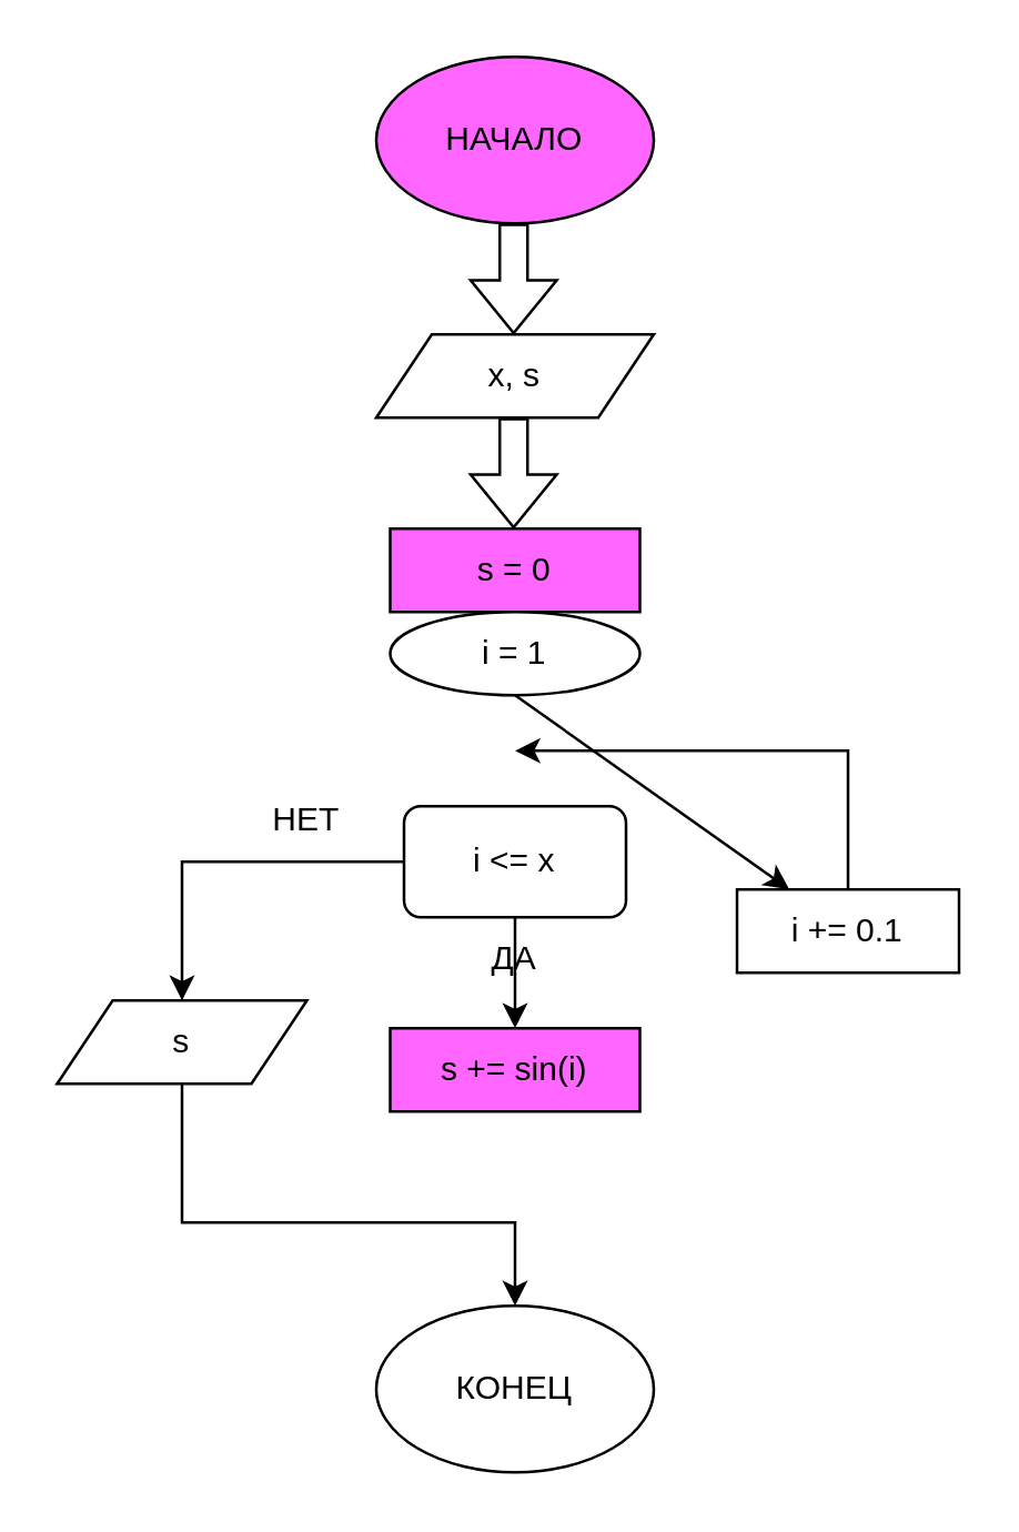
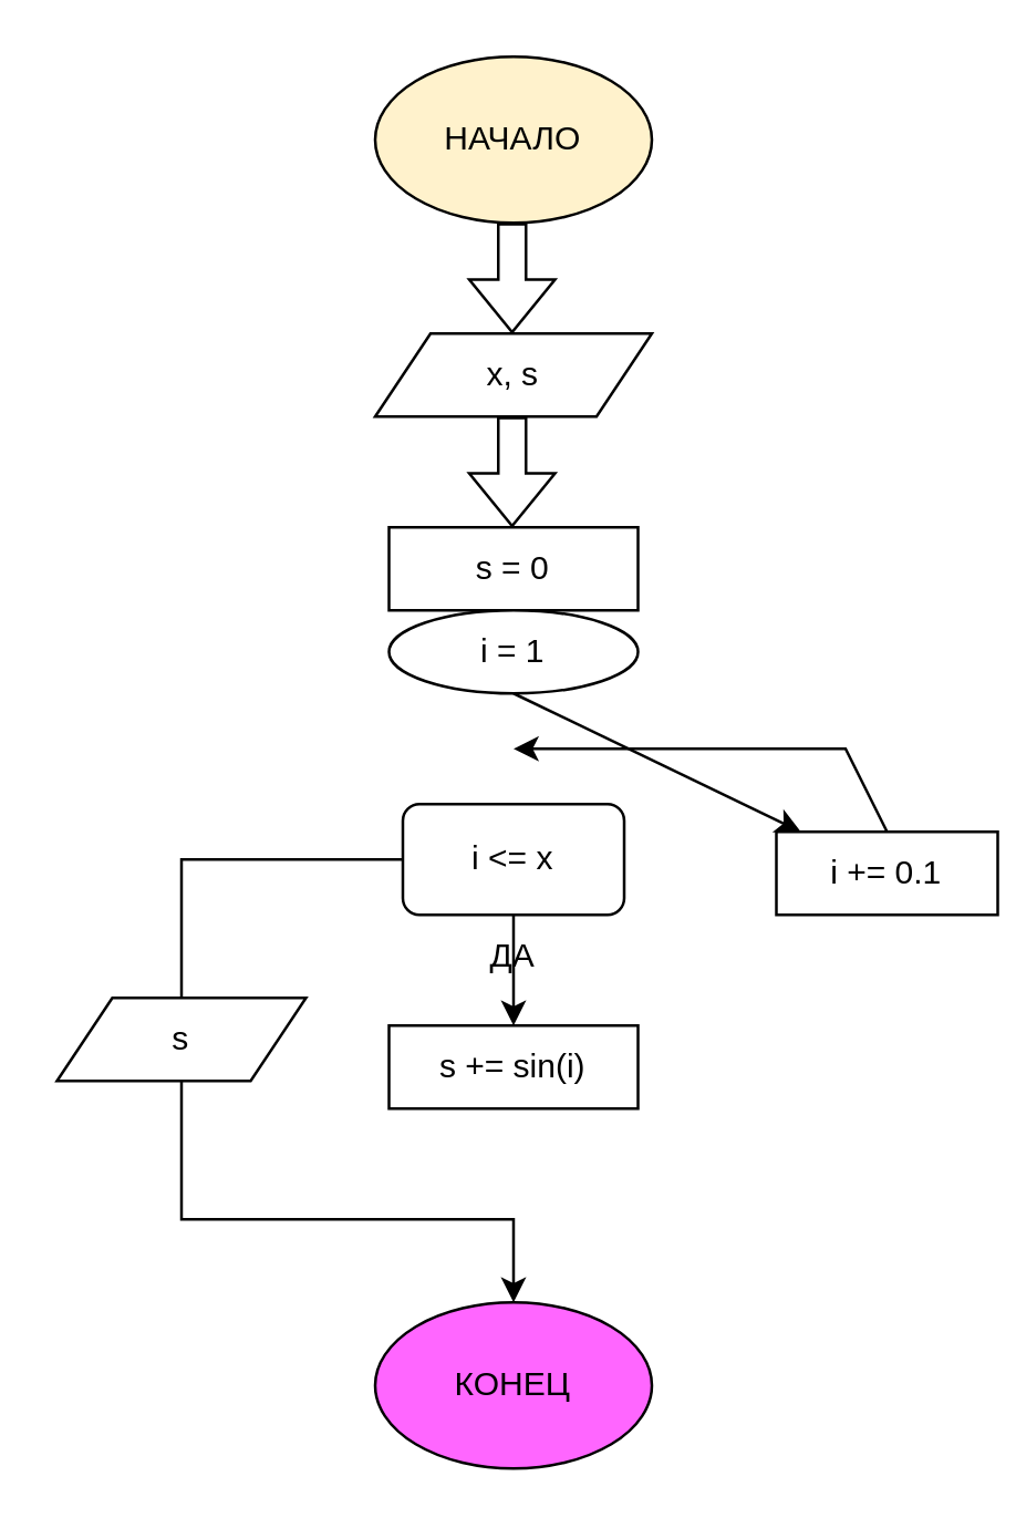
  <mxCell id="0" />
  <mxCell id="1" parent="0" />
- <mxCell id="2" value="НАЧАЛО" style="ellipse;whiteSpace=wrap;html=1;fillColor=#FF66FF;" parent="1" vertex="1"><mxGeometry x="135" y="20" width="100" height="60" as="geometry" /></mxCell>
- <mxCell id="3" value="КОНЕЦ" style="ellipse;whiteSpace=wrap;html=1;fillColor=#ffffff;" parent="1" vertex="1"><mxGeometry x="135" y="470" width="100" height="60" as="geometry" /></mxCell>
+ <mxCell id="2" value="НАЧАЛО" style="ellipse;whiteSpace=wrap;html=1;fillColor=#fff2cc;" parent="1" vertex="1"><mxGeometry x="135" y="20" width="100" height="60" as="geometry" /></mxCell>
+ <mxCell id="3" value="КОНЕЦ" style="ellipse;whiteSpace=wrap;html=1;fillColor=#FF66FF;" parent="1" vertex="1"><mxGeometry x="135" y="470" width="100" height="60" as="geometry" /></mxCell>
  <mxCell id="4" value="" style="shape=flexArrow;endArrow=classic;html=1;rounded=0;" edge="1" parent="1"><mxGeometry width="50" height="50" relative="1" as="geometry"><mxPoint x="184.5" y="80" as="sourcePoint" /><mxPoint x="184.5" y="120" as="targetPoint" /></mxGeometry></mxCell>
  <mxCell id="5" value="x, s" style="shape=parallelogram;perimeter=parallelogramPerimeter;whiteSpace=wrap;html=1;fixedSize=1;" vertex="1" parent="1"><mxGeometry x="135" y="120" width="100" height="30" as="geometry" /></mxCell>
  <mxCell id="6" value="" style="shape=flexArrow;endArrow=classic;html=1;rounded=0;" edge="1" parent="1"><mxGeometry width="50" height="50" relative="1" as="geometry"><mxPoint x="184.5" y="150" as="sourcePoint" /><mxPoint x="184.5" y="190" as="targetPoint" /></mxGeometry></mxCell>
- <mxCell id="7" value="s = 0" style="rounded=0;whiteSpace=wrap;html=1;fillColor=#ff66ff;" vertex="1" parent="1"><mxGeometry x="140" y="190" width="90" height="30" as="geometry" /></mxCell>
+ <mxCell id="7" value="s = 0" style="rounded=0;whiteSpace=wrap;html=1;" vertex="1" parent="1"><mxGeometry x="140" y="190" width="90" height="30" as="geometry" /></mxCell>
  <mxCell id="8" value="i &amp;lt;= x" style="whiteSpace=wrap;html=1;rounded=1;" vertex="1" parent="1"><mxGeometry x="145" y="290" width="80" height="40" as="geometry" /></mxCell>
  <mxCell id="9" value="i = 1" style="ellipse;whiteSpace=wrap;html=1;" vertex="1" parent="1"><mxGeometry x="140" y="220" width="90" height="30" as="geometry" /></mxCell>
  <mxCell id="10" value="" style="endArrow=classic;html=1;rounded=0;exitX=0.5;exitY=1;exitDx=0;exitDy=0;" edge="1" parent="1" source="9" target="13"><mxGeometry width="50" height="50" relative="1" as="geometry"><mxPoint x="165" y="340" as="sourcePoint" /><mxPoint x="215" y="290" as="targetPoint" /></mxGeometry></mxCell>
  <mxCell id="11" value="" style="endArrow=classic;html=1;rounded=0;exitX=0.5;exitY=1;exitDx=0;exitDy=0;" edge="1" parent="1" source="8"><mxGeometry width="50" height="50" relative="1" as="geometry"><mxPoint x="165" y="340" as="sourcePoint" /><mxPoint x="185" y="370" as="targetPoint" /></mxGeometry></mxCell>
- <mxCell id="12" value="s += sin(i)" style="rounded=0;whiteSpace=wrap;html=1;fillColor=#ff66ff;" vertex="1" parent="1"><mxGeometry x="140" y="370" width="90" height="30" as="geometry" /></mxCell>
- <mxCell id="13" value="i += 0.1" style="rounded=0;whiteSpace=wrap;html=1;" vertex="1" parent="1"><mxGeometry x="265" y="320" width="80" height="30" as="geometry" /></mxCell>
+ <mxCell id="12" value="s += sin(i)" style="rounded=0;whiteSpace=wrap;html=1;" vertex="1" parent="1"><mxGeometry x="140" y="370" width="90" height="30" as="geometry" /></mxCell>
+ <mxCell id="13" value="i += 0.1" style="rounded=0;whiteSpace=wrap;html=1;" vertex="1" parent="1"><mxGeometry x="280" y="300" width="80" height="30" as="geometry" /></mxCell>
  <mxCell id="14" value="" style="endArrow=classic;html=1;rounded=0;exitX=0.5;exitY=0;exitDx=0;exitDy=0;" edge="1" parent="1" source="13"><mxGeometry width="50" height="50" relative="1" as="geometry"><mxPoint x="165" y="340" as="sourcePoint" /><mxPoint x="185" y="270" as="targetPoint" /><Array as="points"><mxPoint x="305" y="270" /></Array></mxGeometry></mxCell>
- <mxCell id="15" value="" style="endArrow=classic;html=1;rounded=0;exitX=0;exitY=0.5;exitDx=0;exitDy=0;entryX=0.5;entryY=0;entryDx=0;entryDy=0;" edge="1" parent="1" source="8" target="16"><mxGeometry width="50" height="50" relative="1" as="geometry"><mxPoint x="165" y="340" as="sourcePoint" /><mxPoint x="45" y="340" as="targetPoint" /><Array as="points"><mxPoint x="65" y="310" /></Array></mxGeometry></mxCell>
+ <mxCell id="15" value="" style="endArrow=none;html=1;rounded=0;exitX=0;exitY=0.5;exitDx=0;exitDy=0;entryX=0.5;entryY=0;entryDx=0;entryDy=0;" edge="1" parent="1" source="8" target="16"><mxGeometry width="50" height="50" relative="1" as="geometry"><mxPoint x="165" y="340" as="sourcePoint" /><mxPoint x="45" y="340" as="targetPoint" /><Array as="points"><mxPoint x="65" y="310" /></Array></mxGeometry></mxCell>
  <mxCell id="16" value="s" style="shape=parallelogram;perimeter=parallelogramPerimeter;whiteSpace=wrap;html=1;fixedSize=1;" vertex="1" parent="1"><mxGeometry x="20" y="360" width="90" height="30" as="geometry" /></mxCell>
  <mxCell id="17" value="" style="endArrow=classic;html=1;rounded=0;exitX=0.5;exitY=1;exitDx=0;exitDy=0;" edge="1" parent="1" source="16"><mxGeometry width="50" height="50" relative="1" as="geometry"><mxPoint x="165" y="340" as="sourcePoint" /><mxPoint x="185" y="470" as="targetPoint" /><Array as="points"><mxPoint x="65" y="440" /><mxPoint x="185" y="440" /></Array></mxGeometry></mxCell>
  <mxCell id="18" value="ДА" style="text;html=1;align=center;verticalAlign=middle;whiteSpace=wrap;rounded=0;" vertex="1" parent="1"><mxGeometry x="155" y="330" width="60" height="30" as="geometry" /></mxCell>
- <mxCell id="19" value="НЕТ" style="text;html=1;align=center;verticalAlign=middle;whiteSpace=wrap;rounded=0;" vertex="1" parent="1"><mxGeometry x="80" y="280" width="60" height="30" as="geometry" /></mxCell>
